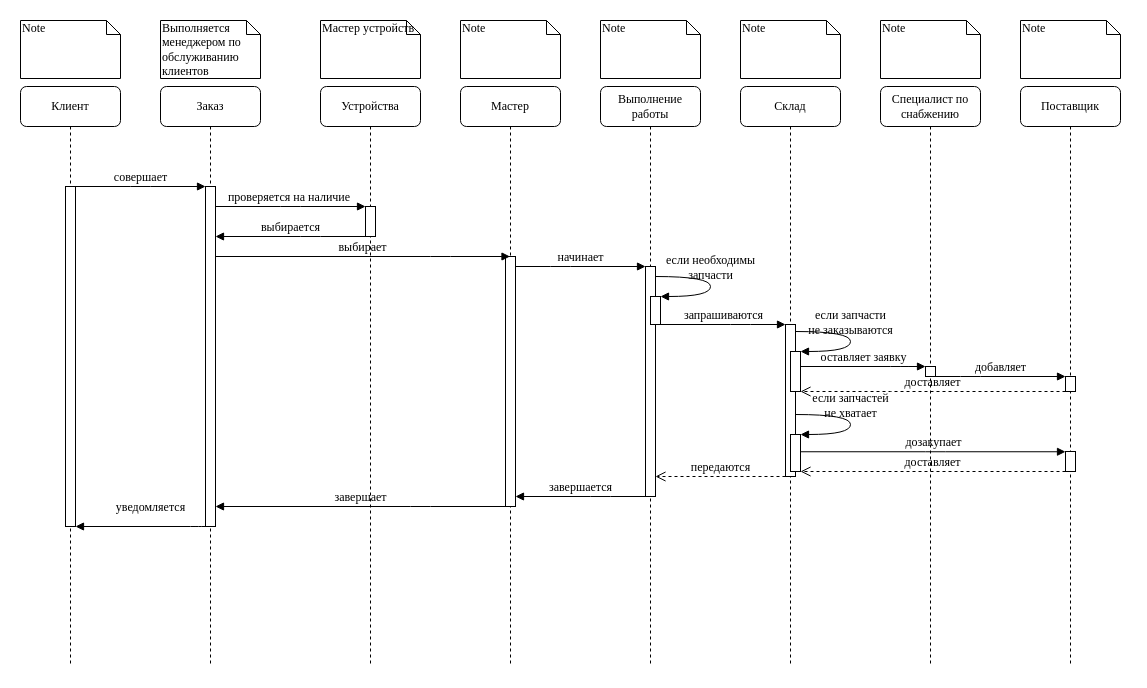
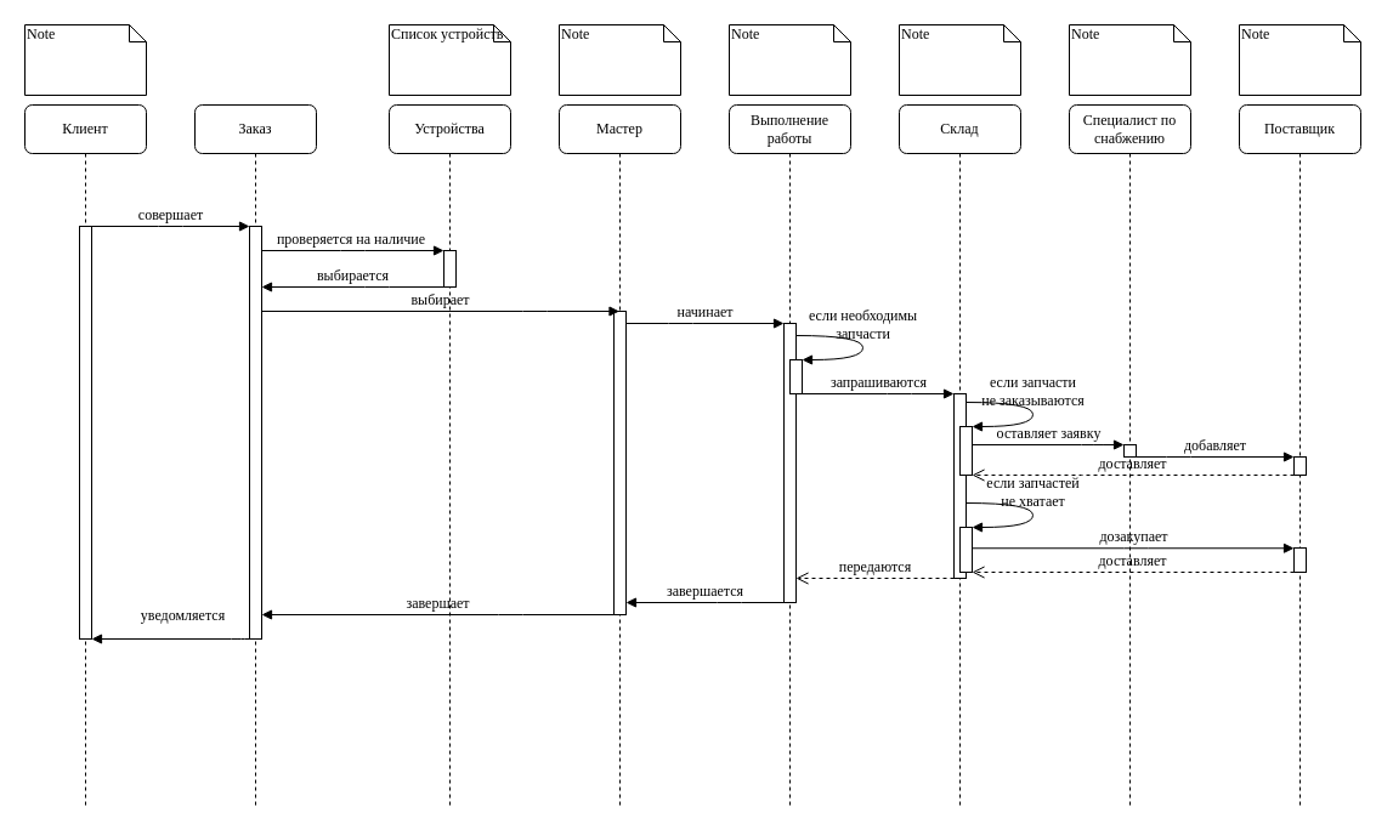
  <mxCell id="0" />
  <mxCell id="1" parent="0" />
  <mxCell id="2" value="Заказ" style="shape=umlLifeline;perimeter=lifelinePerimeter;whiteSpace=wrap;html=1;container=1;collapsible=0;recursiveResize=0;outlineConnect=0;rounded=1;shadow=0;comic=0;labelBackgroundColor=none;strokeWidth=1;fontFamily=Verdana;fontSize=12;align=center;" parent="1" vertex="1"><mxGeometry x="160" y="86" width="100" height="580" as="geometry" /></mxCell>
  <mxCell id="3" value="" style="html=1;points=[];perimeter=orthogonalPerimeter;rounded=0;shadow=0;comic=0;labelBackgroundColor=none;strokeWidth=1;fontFamily=Verdana;fontSize=12;align=center;" parent="2" vertex="1"><mxGeometry x="45" y="100" width="10" height="340" as="geometry" /></mxCell>
  <mxCell id="4" value="Устройства" style="shape=umlLifeline;perimeter=lifelinePerimeter;whiteSpace=wrap;html=1;container=1;collapsible=0;recursiveResize=0;outlineConnect=0;rounded=1;shadow=0;comic=0;labelBackgroundColor=none;strokeWidth=1;fontFamily=Verdana;fontSize=12;align=center;" parent="1" vertex="1"><mxGeometry x="320" y="86" width="100" height="580" as="geometry" /></mxCell>
  <mxCell id="5" value="" style="html=1;points=[];perimeter=orthogonalPerimeter;rounded=0;shadow=0;comic=0;labelBackgroundColor=none;strokeWidth=1;fontFamily=Verdana;fontSize=12;align=center;" parent="4" vertex="1"><mxGeometry x="45" y="120" width="10" height="30" as="geometry" /></mxCell>
  <mxCell id="6" value="Мастер" style="shape=umlLifeline;perimeter=lifelinePerimeter;whiteSpace=wrap;html=1;container=1;collapsible=0;recursiveResize=0;outlineConnect=0;rounded=1;shadow=0;comic=0;labelBackgroundColor=none;strokeWidth=1;fontFamily=Verdana;fontSize=12;align=center;" parent="1" vertex="1"><mxGeometry x="460" y="86" width="100" height="580" as="geometry" /></mxCell>
  <mxCell id="7" value="" style="html=1;points=[];perimeter=orthogonalPerimeter;rounded=0;shadow=0;comic=0;labelBackgroundColor=none;strokeWidth=1;fontFamily=Verdana;fontSize=12;align=center;" parent="6" vertex="1"><mxGeometry x="45" y="170" width="10" height="250" as="geometry" /></mxCell>
  <mxCell id="8" value="Выполнение работы" style="shape=umlLifeline;perimeter=lifelinePerimeter;whiteSpace=wrap;html=1;container=1;collapsible=0;recursiveResize=0;outlineConnect=0;rounded=1;shadow=0;comic=0;labelBackgroundColor=none;strokeWidth=1;fontFamily=Verdana;fontSize=12;align=center;" parent="1" vertex="1"><mxGeometry x="600" y="86" width="100" height="580" as="geometry" /></mxCell>
  <mxCell id="9" value="" style="html=1;points=[];perimeter=orthogonalPerimeter;rounded=0;shadow=0;comic=0;labelBackgroundColor=none;strokeWidth=1;fontFamily=Verdana;fontSize=12;align=center;" parent="8" vertex="1"><mxGeometry x="45" y="180" width="10" height="230" as="geometry" /></mxCell>
  <mxCell id="10" value="" style="html=1;points=[];perimeter=orthogonalPerimeter;rounded=0;shadow=0;comic=0;labelBackgroundColor=none;strokeWidth=1;fontFamily=Verdana;fontSize=12;align=center;" vertex="1" parent="8"><mxGeometry x="50" y="210" width="10" height="28" as="geometry" /></mxCell>
  <mxCell id="11" value="если необходимы&lt;br&gt;запчасти" style="html=1;verticalAlign=bottom;endArrow=block;labelBackgroundColor=none;fontFamily=Verdana;fontSize=12;elbow=vertical;edgeStyle=orthogonalEdgeStyle;curved=1;" edge="1" parent="8" source="9" target="10"><mxGeometry relative="1" as="geometry"><mxPoint x="55.333" y="200" as="sourcePoint" /><mxPoint x="60.333" y="238.333" as="targetPoint" /><Array as="points"><mxPoint x="110" y="190" /><mxPoint x="110" y="210" /></Array></mxGeometry></mxCell>
  <mxCell id="12" value="Склад" style="shape=umlLifeline;perimeter=lifelinePerimeter;whiteSpace=wrap;html=1;container=1;collapsible=0;recursiveResize=0;outlineConnect=0;rounded=1;shadow=0;comic=0;labelBackgroundColor=none;strokeWidth=1;fontFamily=Verdana;fontSize=12;align=center;" parent="1" vertex="1"><mxGeometry x="740" y="86" width="100" height="580" as="geometry" /></mxCell>
  <mxCell id="13" value="" style="html=1;points=[];perimeter=orthogonalPerimeter;rounded=0;shadow=0;comic=0;labelBackgroundColor=none;strokeWidth=1;fontFamily=Verdana;fontSize=12;align=center;" vertex="1" parent="12"><mxGeometry x="45" y="238" width="10" height="152" as="geometry" /></mxCell>
  <mxCell id="14" value="" style="html=1;points=[];perimeter=orthogonalPerimeter;rounded=0;shadow=0;comic=0;labelBackgroundColor=none;strokeWidth=1;fontFamily=Verdana;fontSize=12;align=center;" vertex="1" parent="12"><mxGeometry x="50" y="265" width="10" height="40" as="geometry" /></mxCell>
  <mxCell id="15" value="если запчасти&lt;br&gt;не заказываются" style="html=1;verticalAlign=bottom;endArrow=block;labelBackgroundColor=none;fontFamily=Verdana;fontSize=12;elbow=vertical;edgeStyle=orthogonalEdgeStyle;curved=1;" edge="1" parent="12" target="14"><mxGeometry relative="1" as="geometry"><mxPoint x="55" y="245" as="sourcePoint" /><mxPoint x="-619.667" y="203.333" as="targetPoint" /><Array as="points"><mxPoint x="110" y="245" /><mxPoint x="110" y="265" /></Array></mxGeometry></mxCell>
  <mxCell id="16" value="Специалист по снабжению" style="shape=umlLifeline;perimeter=lifelinePerimeter;whiteSpace=wrap;html=1;container=1;collapsible=0;recursiveResize=0;outlineConnect=0;rounded=1;shadow=0;comic=0;labelBackgroundColor=none;strokeWidth=1;fontFamily=Verdana;fontSize=12;align=center;" parent="1" vertex="1"><mxGeometry x="880" y="86" width="100" height="580" as="geometry" /></mxCell>
  <mxCell id="17" value="Клиент" style="shape=umlLifeline;perimeter=lifelinePerimeter;whiteSpace=wrap;html=1;container=1;collapsible=0;recursiveResize=0;outlineConnect=0;rounded=1;shadow=0;comic=0;labelBackgroundColor=none;strokeWidth=1;fontFamily=Verdana;fontSize=12;align=center;" parent="1" vertex="1"><mxGeometry x="20" y="86" width="100" height="580" as="geometry" /></mxCell>
  <mxCell id="18" value="" style="html=1;points=[];perimeter=orthogonalPerimeter;rounded=0;shadow=0;comic=0;labelBackgroundColor=none;strokeWidth=1;fontFamily=Verdana;fontSize=12;align=center;" parent="17" vertex="1"><mxGeometry x="45" y="100" width="10" height="340" as="geometry" /></mxCell>
  <mxCell id="19" value="" style="html=1;points=[];perimeter=orthogonalPerimeter;rounded=0;shadow=0;comic=0;labelBackgroundColor=none;strokeColor=#000000;strokeWidth=1;fillColor=#FFFFFF;fontFamily=Verdana;fontSize=12;fontColor=#000000;align=center;" parent="1" vertex="1"><mxGeometry x="925" y="366" width="10" height="10" as="geometry" /></mxCell>
  <mxCell id="20" value="совершает" style="html=1;verticalAlign=bottom;endArrow=block;entryX=0;entryY=0;labelBackgroundColor=none;fontFamily=Verdana;fontSize=12;edgeStyle=elbowEdgeStyle;elbow=vertical;" parent="1" source="18" target="3" edge="1"><mxGeometry relative="1" as="geometry"><mxPoint x="140" y="196" as="sourcePoint" /></mxGeometry></mxCell>
  <mxCell id="21" value="проверяется на наличие&amp;nbsp;" style="html=1;verticalAlign=bottom;endArrow=block;entryX=0;entryY=0;labelBackgroundColor=none;fontFamily=Verdana;fontSize=12;edgeStyle=elbowEdgeStyle;elbow=vertical;" parent="1" source="3" target="5" edge="1"><mxGeometry relative="1" as="geometry"><mxPoint x="290" y="206" as="sourcePoint" /></mxGeometry></mxCell>
  <mxCell id="22" value="Note" style="shape=note;whiteSpace=wrap;html=1;size=14;verticalAlign=top;align=left;spacingTop=-6;rounded=0;shadow=0;comic=0;labelBackgroundColor=none;strokeWidth=1;fontFamily=Verdana;fontSize=12" parent="1" vertex="1"><mxGeometry x="20" y="20" width="100" height="58" as="geometry" /></mxCell>
- <mxCell id="23" value="Выполняется менеджером по обслуживанию клиентов" style="shape=note;whiteSpace=wrap;html=1;size=14;verticalAlign=top;align=left;spacingTop=-6;rounded=0;shadow=0;comic=0;labelBackgroundColor=none;strokeWidth=1;fontFamily=Verdana;fontSize=12" parent="1" vertex="1"><mxGeometry x="160" y="20" width="100" height="58" as="geometry" /></mxCell>
- <mxCell id="24" value="Мастер устройств" style="shape=note;whiteSpace=wrap;html=1;size=14;verticalAlign=top;align=left;spacingTop=-6;rounded=0;shadow=0;comic=0;labelBackgroundColor=none;strokeWidth=1;fontFamily=Verdana;fontSize=12" parent="1" vertex="1"><mxGeometry x="320" y="20" width="100" height="58" as="geometry" /></mxCell>
+ <mxCell id="24" value="Список устройств" style="shape=note;whiteSpace=wrap;html=1;size=14;verticalAlign=top;align=left;spacingTop=-6;rounded=0;shadow=0;comic=0;labelBackgroundColor=none;strokeWidth=1;fontFamily=Verdana;fontSize=12" parent="1" vertex="1"><mxGeometry x="320" y="20" width="100" height="58" as="geometry" /></mxCell>
  <mxCell id="25" value="Note" style="shape=note;whiteSpace=wrap;html=1;size=14;verticalAlign=top;align=left;spacingTop=-6;rounded=0;shadow=0;comic=0;labelBackgroundColor=none;strokeWidth=1;fontFamily=Verdana;fontSize=12" parent="1" vertex="1"><mxGeometry x="460" y="20" width="100" height="58" as="geometry" /></mxCell>
  <mxCell id="26" value="Note" style="shape=note;whiteSpace=wrap;html=1;size=14;verticalAlign=top;align=left;spacingTop=-6;rounded=0;shadow=0;comic=0;labelBackgroundColor=none;strokeWidth=1;fontFamily=Verdana;fontSize=12" parent="1" vertex="1"><mxGeometry x="600" y="20" width="100" height="58" as="geometry" /></mxCell>
  <mxCell id="27" value="Note" style="shape=note;whiteSpace=wrap;html=1;size=14;verticalAlign=top;align=left;spacingTop=-6;rounded=0;shadow=0;comic=0;labelBackgroundColor=none;strokeWidth=1;fontFamily=Verdana;fontSize=12" parent="1" vertex="1"><mxGeometry x="740" y="20" width="100" height="58" as="geometry" /></mxCell>
  <mxCell id="28" value="Note" style="shape=note;whiteSpace=wrap;html=1;size=14;verticalAlign=top;align=left;spacingTop=-6;rounded=0;shadow=0;comic=0;labelBackgroundColor=none;strokeWidth=1;fontFamily=Verdana;fontSize=12" parent="1" vertex="1"><mxGeometry x="880" y="20" width="100" height="58" as="geometry" /></mxCell>
  <mxCell id="29" value="выбирает" style="html=1;verticalAlign=bottom;endArrow=block;labelBackgroundColor=none;fontFamily=Verdana;fontSize=12;edgeStyle=elbowEdgeStyle;elbow=vertical;" edge="1" parent="1" source="3" target="6"><mxGeometry relative="1" as="geometry"><mxPoint x="230" y="276" as="sourcePoint" /><Array as="points"><mxPoint x="440" y="256" /><mxPoint x="460" y="266" /><mxPoint x="390" y="276" /><mxPoint x="400" y="286" /><mxPoint x="315" y="276" /><mxPoint x="235" y="246" /></Array><mxPoint x="360" y="276" as="targetPoint" /></mxGeometry></mxCell>
  <mxCell id="30" value="выбирается" style="html=1;verticalAlign=bottom;endArrow=block;labelBackgroundColor=none;fontFamily=Verdana;fontSize=12;edgeStyle=elbowEdgeStyle;elbow=vertical;" edge="1" parent="1" source="5" target="3"><mxGeometry relative="1" as="geometry"><mxPoint x="370" y="236" as="sourcePoint" /><Array as="points"><mxPoint x="310" y="236" /><mxPoint x="320" y="256" /><mxPoint x="380" y="246" /><mxPoint x="340" y="245.5" /><mxPoint x="425" y="255.5" /></Array><mxPoint x="240" y="255.5" as="targetPoint" /></mxGeometry></mxCell>
  <mxCell id="31" value="начинает" style="html=1;verticalAlign=bottom;endArrow=block;labelBackgroundColor=none;fontFamily=Verdana;fontSize=12;edgeStyle=elbowEdgeStyle;elbow=vertical;" edge="1" parent="1" source="7" target="9"><mxGeometry relative="1" as="geometry"><mxPoint x="530" y="256" as="sourcePoint" /><mxPoint x="680" y="256" as="targetPoint" /><Array as="points"><mxPoint x="560" y="266" /><mxPoint x="580" y="286" /></Array></mxGeometry></mxCell>
  <mxCell id="32" value="запрашиваются" style="html=1;verticalAlign=bottom;endArrow=block;labelBackgroundColor=none;fontFamily=Verdana;fontSize=12;edgeStyle=elbowEdgeStyle;elbow=vertical;" edge="1" parent="1" source="10" target="13"><mxGeometry relative="1" as="geometry"><mxPoint x="700" y="351" as="sourcePoint" /><mxPoint x="830" y="351" as="targetPoint" /><Array as="points"><mxPoint x="740" y="324" /><mxPoint x="740" y="339" /><mxPoint x="745" y="351" /><mxPoint x="765" y="371" /></Array></mxGeometry></mxCell>
  <mxCell id="33" value="Note" style="shape=note;whiteSpace=wrap;html=1;size=14;verticalAlign=top;align=left;spacingTop=-6;rounded=0;shadow=0;comic=0;labelBackgroundColor=none;strokeWidth=1;fontFamily=Verdana;fontSize=12" vertex="1" parent="1"><mxGeometry x="1020" y="20" width="100" height="58" as="geometry" /></mxCell>
  <mxCell id="34" value="Поставщик" style="shape=umlLifeline;perimeter=lifelinePerimeter;whiteSpace=wrap;html=1;container=1;collapsible=0;recursiveResize=0;outlineConnect=0;rounded=1;shadow=0;comic=0;labelBackgroundColor=none;strokeWidth=1;fontFamily=Verdana;fontSize=12;align=center;" vertex="1" parent="1"><mxGeometry x="1020" y="86" width="100" height="580" as="geometry" /></mxCell>
  <mxCell id="35" value="" style="html=1;points=[];perimeter=orthogonalPerimeter;rounded=0;shadow=0;comic=0;labelBackgroundColor=none;strokeColor=#000000;strokeWidth=1;fillColor=#FFFFFF;fontFamily=Verdana;fontSize=12;fontColor=#000000;align=center;" vertex="1" parent="34"><mxGeometry x="45" y="290" width="10" height="15" as="geometry" /></mxCell>
  <mxCell id="36" value="" style="html=1;points=[];perimeter=orthogonalPerimeter;rounded=0;shadow=0;comic=0;labelBackgroundColor=none;strokeWidth=1;fontFamily=Verdana;fontSize=12;align=center;" vertex="1" parent="34"><mxGeometry x="45" y="365" width="10" height="20" as="geometry" /></mxCell>
  <mxCell id="37" value="" style="html=1;points=[];perimeter=orthogonalPerimeter;rounded=0;shadow=0;comic=0;labelBackgroundColor=none;strokeWidth=1;fontFamily=Verdana;fontSize=12;align=center;" vertex="1" parent="1"><mxGeometry x="790" y="434" width="10" height="37" as="geometry" /></mxCell>
  <mxCell id="38" value="если запчастей&lt;br&gt;не хватает" style="html=1;verticalAlign=bottom;endArrow=block;labelBackgroundColor=none;fontFamily=Verdana;fontSize=12;elbow=vertical;edgeStyle=orthogonalEdgeStyle;curved=1;" edge="1" parent="1" target="37" source="13"><mxGeometry relative="1" as="geometry"><mxPoint x="795" y="414" as="sourcePoint" /><mxPoint x="120.333" y="382.333" as="targetPoint" /><Array as="points"><mxPoint x="850" y="414" /><mxPoint x="850" y="434" /></Array></mxGeometry></mxCell>
  <mxCell id="39" value="оставляет заявку" style="html=1;verticalAlign=bottom;endArrow=block;labelBackgroundColor=none;fontFamily=Verdana;fontSize=12;edgeStyle=elbowEdgeStyle;elbow=vertical;" edge="1" parent="1" source="14" target="19"><mxGeometry relative="1" as="geometry"><mxPoint x="820" y="381" as="sourcePoint" /><mxPoint x="925" y="381" as="targetPoint" /><Array as="points"><mxPoint x="900" y="366" /><mxPoint x="900" y="376" /><mxPoint x="900" y="381" /><mxPoint x="900" y="396" /><mxPoint x="905" y="408" /><mxPoint x="925" y="428" /></Array></mxGeometry></mxCell>
  <mxCell id="40" value="дозакупает" style="html=1;verticalAlign=bottom;endArrow=block;labelBackgroundColor=none;fontFamily=Verdana;fontSize=12;edgeStyle=elbowEdgeStyle;elbow=vertical;" edge="1" parent="1" source="37" target="36"><mxGeometry relative="1" as="geometry"><mxPoint x="855" y="451.26" as="sourcePoint" /><mxPoint x="1065" y="451.26" as="targetPoint" /><Array as="points"><mxPoint x="935" y="451.26" /><mxPoint x="935" y="466.26" /><mxPoint x="940" y="478.26" /><mxPoint x="960" y="498.26" /></Array></mxGeometry></mxCell>
  <mxCell id="41" value="добавляет" style="html=1;verticalAlign=bottom;endArrow=block;labelBackgroundColor=none;fontFamily=Verdana;fontSize=12;edgeStyle=elbowEdgeStyle;elbow=vertical;" edge="1" parent="1" source="19" target="35"><mxGeometry relative="1" as="geometry"><mxPoint x="1020" y="346" as="sourcePoint" /><mxPoint x="1145" y="346" as="targetPoint" /><Array as="points"><mxPoint x="970" y="376" /><mxPoint x="1000" y="376" /><mxPoint x="1030" y="346" /><mxPoint x="1100" y="361" /><mxPoint x="1105" y="373" /><mxPoint x="1125" y="393" /></Array></mxGeometry></mxCell>
  <mxCell id="42" value="доставляет" style="html=1;verticalAlign=bottom;endArrow=open;dashed=1;endSize=8;labelBackgroundColor=none;fontFamily=Verdana;fontSize=12;edgeStyle=elbowEdgeStyle;elbow=vertical;" edge="1" parent="1" source="35" target="14"><mxGeometry relative="1" as="geometry"><mxPoint x="870" y="406" as="targetPoint" /><Array as="points"><mxPoint x="900" y="391" /><mxPoint x="910" y="396" /><mxPoint x="945" y="406" /><mxPoint x="985" y="366" /><mxPoint x="945" y="336" /><mxPoint x="965" y="306" /><mxPoint x="935" y="316" /><mxPoint x="950" y="306" /><mxPoint x="980" y="306" /></Array><mxPoint x="1020" y="406" as="sourcePoint" /></mxGeometry></mxCell>
  <mxCell id="43" value="доставляет" style="html=1;verticalAlign=bottom;endArrow=open;dashed=1;endSize=8;labelBackgroundColor=none;fontFamily=Verdana;fontSize=12;edgeStyle=elbowEdgeStyle;elbow=vertical;" edge="1" parent="1" source="36" target="37"><mxGeometry relative="1" as="geometry"><mxPoint x="820" y="474" as="targetPoint" /><Array as="points"><mxPoint x="860" y="471" /><mxPoint x="880" y="481" /><mxPoint x="970" y="474" /><mxPoint x="1010" y="434" /><mxPoint x="970" y="404" /><mxPoint x="990" y="374" /><mxPoint x="960" y="384" /><mxPoint x="975" y="374" /><mxPoint x="1005" y="374" /></Array><mxPoint x="1090" y="474" as="sourcePoint" /></mxGeometry></mxCell>
  <mxCell id="44" value="передаются" style="html=1;verticalAlign=bottom;endArrow=open;dashed=1;endSize=8;labelBackgroundColor=none;fontFamily=Verdana;fontSize=12;edgeStyle=elbowEdgeStyle;elbow=vertical;" edge="1" parent="1" source="13" target="9"><mxGeometry relative="1" as="geometry"><mxPoint x="490" y="506" as="targetPoint" /><Array as="points"><mxPoint x="760" y="476" /><mxPoint x="710" y="506" /><mxPoint x="570" y="516" /><mxPoint x="660" y="509" /><mxPoint x="700" y="469" /><mxPoint x="660" y="439" /><mxPoint x="680" y="409" /><mxPoint x="650" y="419" /><mxPoint x="665" y="409" /><mxPoint x="695" y="409" /></Array><mxPoint x="755" y="506" as="sourcePoint" /></mxGeometry></mxCell>
  <mxCell id="45" value="завершается" style="html=1;verticalAlign=bottom;endArrow=block;labelBackgroundColor=none;fontFamily=Verdana;fontSize=12;edgeStyle=elbowEdgeStyle;elbow=vertical;" edge="1" parent="1" source="9" target="7"><mxGeometry relative="1" as="geometry"><mxPoint x="540" y="477" as="sourcePoint" /><mxPoint x="515" y="516" as="targetPoint" /><Array as="points"><mxPoint x="600" y="496" /><mxPoint x="580" y="516" /><mxPoint x="560" y="477.21" /><mxPoint x="580" y="497.21" /></Array></mxGeometry></mxCell>
  <mxCell id="46" value="завершает" style="html=1;verticalAlign=bottom;endArrow=block;labelBackgroundColor=none;fontFamily=Verdana;fontSize=12;edgeStyle=elbowEdgeStyle;elbow=vertical;" edge="1" parent="1" source="7" target="3"><mxGeometry relative="1" as="geometry"><mxPoint x="305" y="526" as="sourcePoint" /><mxPoint x="435" y="526" as="targetPoint" /><Array as="points"><mxPoint x="420" y="506" /><mxPoint x="390" y="526" /><mxPoint x="390" y="546" /><mxPoint x="350" y="526" /><mxPoint x="370" y="546" /></Array></mxGeometry></mxCell>
  <mxCell id="47" value="уведомляется" style="html=1;verticalAlign=bottom;endArrow=block;labelBackgroundColor=none;fontFamily=Verdana;fontSize=12;edgeStyle=elbowEdgeStyle;elbow=vertical;" edge="1" parent="1" source="3" target="18"><mxGeometry x="-0.154" y="-10" relative="1" as="geometry"><mxPoint x="415" y="536" as="sourcePoint" /><mxPoint x="120" y="536" as="targetPoint" /><Array as="points"><mxPoint x="200" y="526" /><mxPoint x="295" y="556" /><mxPoint x="295" y="576" /><mxPoint x="255" y="556" /><mxPoint x="275" y="576" /></Array><mxPoint as="offset" /></mxGeometry></mxCell>
